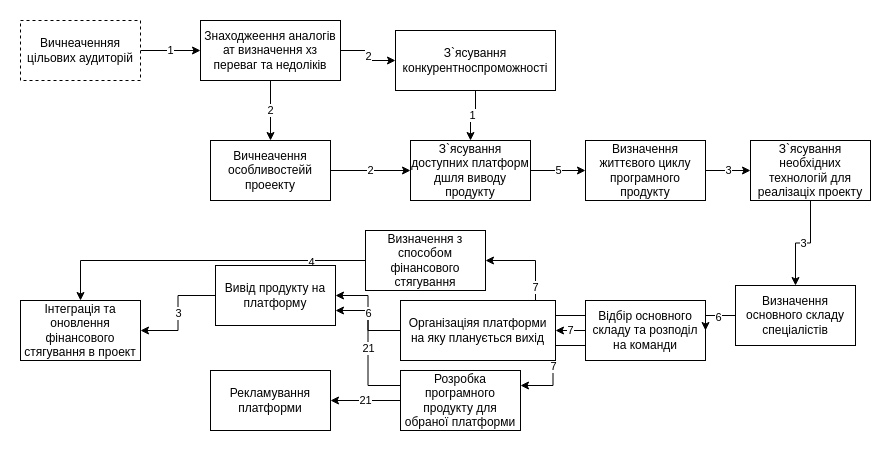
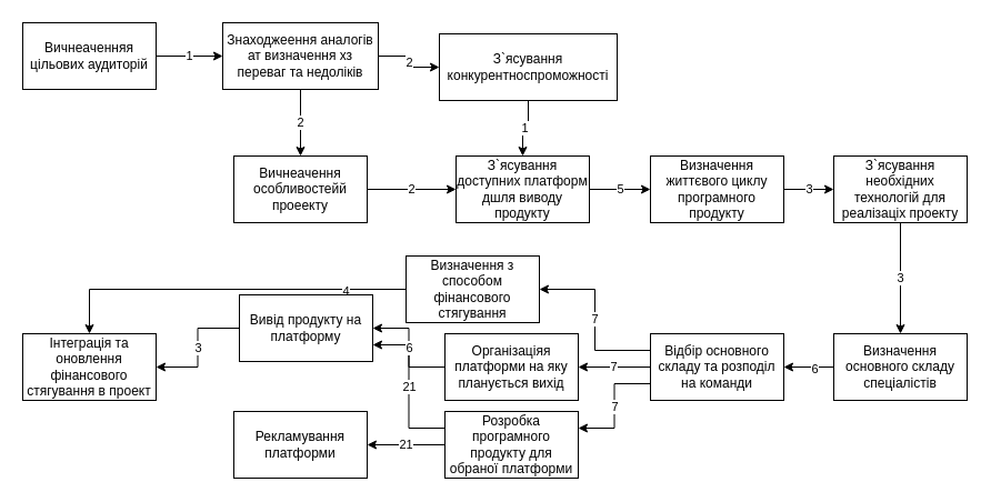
  <mxCell id="0" />
  <mxCell id="1" parent="0" />
  <mxCell id="2" value="1" style="edgeStyle=orthogonalEdgeStyle;rounded=0;orthogonalLoop=1;jettySize=auto;html=1;exitX=1;exitY=0.5;exitDx=0;exitDy=0;entryX=0;entryY=0.5;entryDx=0;entryDy=0;" edge="1" parent="1" source="4" target="6"><mxGeometry relative="1" as="geometry" /></mxCell>
  <mxCell id="3" value="2" style="edgeStyle=orthogonalEdgeStyle;rounded=0;orthogonalLoop=1;jettySize=auto;html=1;exitX=0.5;exitY=1;exitDx=0;exitDy=0;entryX=0.5;entryY=0;entryDx=0;entryDy=0;" edge="1" parent="1" source="6" target="10"><mxGeometry relative="1" as="geometry" /></mxCell>
- <mxCell id="4" value="Вичнеаченняя цільових аудиторій" style="rounded=0;whiteSpace=wrap;html=1;dashed=1;" vertex="1" parent="1"><mxGeometry y="20" width="120" height="60" as="geometry" x="20" /></mxCell>
+ <mxCell id="4" value="Вичнеаченняя цільових аудиторій" style="rounded=0;whiteSpace=wrap;html=1;" vertex="1" parent="1"><mxGeometry y="20" width="120" height="60" as="geometry" x="20" /></mxCell>
  <mxCell id="5" value="2" style="edgeStyle=orthogonalEdgeStyle;rounded=0;orthogonalLoop=1;jettySize=auto;html=1;exitX=1;exitY=0.5;exitDx=0;exitDy=0;entryX=0;entryY=0.5;entryDx=0;entryDy=0;" edge="1" parent="1" source="6" target="8"><mxGeometry relative="1" as="geometry" /></mxCell>
  <mxCell id="6" value="Знаходжеення аналогів ат визначення хз переваг та недоліків" style="rounded=0;whiteSpace=wrap;html=1;" vertex="1" parent="1"><mxGeometry x="200" y="20" width="140" height="60" as="geometry" /></mxCell>
  <mxCell id="7" value="1" style="edgeStyle=orthogonalEdgeStyle;rounded=0;orthogonalLoop=1;jettySize=auto;html=1;exitX=0.5;exitY=1;exitDx=0;exitDy=0;entryX=0.5;entryY=0;entryDx=0;entryDy=0;" edge="1" parent="1" source="8" target="12"><mxGeometry relative="1" as="geometry" /></mxCell>
  <mxCell id="8" value="З`ясування конкурентноспроможності" style="rounded=0;whiteSpace=wrap;html=1;" vertex="1" parent="1"><mxGeometry x="395" y="30" width="160" height="60" as="geometry" /></mxCell>
  <mxCell id="9" value="2" style="edgeStyle=orthogonalEdgeStyle;rounded=0;orthogonalLoop=1;jettySize=auto;html=1;exitX=1;exitY=0.5;exitDx=0;exitDy=0;entryX=0;entryY=0.5;entryDx=0;entryDy=0;" edge="1" parent="1" source="10" target="12"><mxGeometry relative="1" as="geometry" /></mxCell>
  <mxCell id="10" value="Вичнеачення особливостейй проеекту" style="rounded=0;whiteSpace=wrap;html=1;" vertex="1" parent="1"><mxGeometry x="210" y="140" width="120" height="60" as="geometry" /></mxCell>
  <mxCell id="11" value="5" style="edgeStyle=orthogonalEdgeStyle;rounded=0;orthogonalLoop=1;jettySize=auto;html=1;exitX=1;exitY=0.5;exitDx=0;exitDy=0;entryX=0;entryY=0.5;entryDx=0;entryDy=0;" edge="1" parent="1" source="12" target="14"><mxGeometry relative="1" as="geometry" /></mxCell>
  <mxCell id="12" value="З`ясування доступних платформ дшля виводу продукту" style="rounded=0;whiteSpace=wrap;html=1;" vertex="1" parent="1"><mxGeometry x="410" y="140" width="120" height="60" as="geometry" /></mxCell>
  <mxCell id="13" value="3" style="edgeStyle=orthogonalEdgeStyle;rounded=0;orthogonalLoop=1;jettySize=auto;html=1;exitX=1;exitY=0.5;exitDx=0;exitDy=0;entryX=0;entryY=0.5;entryDx=0;entryDy=0;" edge="1" parent="1" source="14" target="16"><mxGeometry relative="1" as="geometry" /></mxCell>
  <mxCell id="14" value="Визначення життєвого циклу програмного продукту" style="rounded=0;whiteSpace=wrap;html=1;fontStyle=0" vertex="1" parent="1"><mxGeometry x="585" y="140" width="120" height="60" as="geometry" /></mxCell>
  <mxCell id="15" value="3" style="edgeStyle=orthogonalEdgeStyle;rounded=0;orthogonalLoop=1;jettySize=auto;html=1;exitX=0.5;exitY=1;exitDx=0;exitDy=0;entryX=0.5;entryY=0;entryDx=0;entryDy=0;" edge="1" parent="1" source="16" target="35"><mxGeometry relative="1" as="geometry" /></mxCell>
  <mxCell id="16" value="З`ясування необхідних технологій для реалізаціх проекту" style="rounded=0;whiteSpace=wrap;html=1;" vertex="1" parent="1"><mxGeometry x="750" y="140" width="120" height="60" as="geometry" /></mxCell>
  <mxCell id="17" value="7" style="edgeStyle=orthogonalEdgeStyle;rounded=0;orthogonalLoop=1;jettySize=auto;html=1;exitX=0;exitY=0.75;exitDx=0;exitDy=0;entryX=1;entryY=0.25;entryDx=0;entryDy=0;" edge="1" parent="1" source="20" target="23"><mxGeometry relative="1" as="geometry" /></mxCell>
  <mxCell id="18" value="7" style="edgeStyle=orthogonalEdgeStyle;rounded=0;orthogonalLoop=1;jettySize=auto;html=1;exitX=0;exitY=0.5;exitDx=0;exitDy=0;entryX=1;entryY=0.5;entryDx=0;entryDy=0;" edge="1" parent="1" source="20" target="25"><mxGeometry relative="1" as="geometry" /></mxCell>
  <mxCell id="19" value="7" style="edgeStyle=orthogonalEdgeStyle;rounded=0;orthogonalLoop=1;jettySize=auto;html=1;exitX=0;exitY=0.25;exitDx=0;exitDy=0;entryX=1;entryY=0.5;entryDx=0;entryDy=0;" edge="1" parent="1" source="20" target="28"><mxGeometry relative="1" as="geometry" /></mxCell>
  <mxCell id="20" value="Відбір основного складу та розподіл на команди" style="rounded=0;whiteSpace=wrap;html=1;" vertex="1" parent="1"><mxGeometry x="585" y="300" width="120" height="60" as="geometry" /></mxCell>
  <mxCell id="21" value="21" style="edgeStyle=orthogonalEdgeStyle;rounded=0;orthogonalLoop=1;jettySize=auto;html=1;exitX=0;exitY=0.5;exitDx=0;exitDy=0;entryX=1;entryY=0.5;entryDx=0;entryDy=0;" edge="1" parent="1" source="23" target="31"><mxGeometry relative="1" as="geometry" /></mxCell>
  <mxCell id="22" value="21" style="edgeStyle=orthogonalEdgeStyle;rounded=0;orthogonalLoop=1;jettySize=auto;html=1;exitX=0;exitY=0.25;exitDx=0;exitDy=0;entryX=1;entryY=0.75;entryDx=0;entryDy=0;" edge="1" parent="1" source="23" target="30"><mxGeometry relative="1" as="geometry" /></mxCell>
  <mxCell id="23" value="Розробка програмного продукту для обраної платформи" style="rounded=0;whiteSpace=wrap;html=1;" vertex="1" parent="1"><mxGeometry x="400" y="370" width="120" height="60" as="geometry" /></mxCell>
  <mxCell id="24" value="6" style="edgeStyle=orthogonalEdgeStyle;rounded=0;orthogonalLoop=1;jettySize=auto;html=1;exitX=0;exitY=0.5;exitDx=0;exitDy=0;entryX=1;entryY=0.5;entryDx=0;entryDy=0;" edge="1" parent="1" source="25" target="30"><mxGeometry relative="1" as="geometry" /></mxCell>
- <mxCell id="25" value="Організаціяя платформи на яку планується вихід" style="rounded=0;whiteSpace=wrap;html=1;" vertex="1" parent="1"><mxGeometry x="400" y="300" width="155" height="60" as="geometry" /></mxCell>
+ <mxCell id="25" value="Організаціяя платформи на яку планується вихід" style="rounded=0;whiteSpace=wrap;html=1;" vertex="1" parent="1"><mxGeometry x="400" y="300" width="120" height="60" as="geometry" /></mxCell>
  <mxCell id="26" style="edgeStyle=orthogonalEdgeStyle;rounded=0;orthogonalLoop=1;jettySize=auto;html=1;exitX=0;exitY=0.5;exitDx=0;exitDy=0;entryX=0.5;entryY=0;entryDx=0;entryDy=0;" edge="1" parent="1" source="28" target="32"><mxGeometry relative="1" as="geometry" /></mxCell>
  <mxCell id="27" value="4" style="edgeLabel;html=1;align=center;verticalAlign=middle;resizable=0;points=[];" vertex="1" connectable="0" parent="26"><mxGeometry x="-0.661" y="1" relative="1" as="geometry"><mxPoint as="offset" /></mxGeometry></mxCell>
  <mxCell id="28" value="Визначення з способом фінансового стягування" style="rounded=0;whiteSpace=wrap;html=1;" vertex="1" parent="1"><mxGeometry x="365" y="230" width="120" height="60" as="geometry" /></mxCell>
  <mxCell id="29" value="3" style="edgeStyle=orthogonalEdgeStyle;rounded=0;orthogonalLoop=1;jettySize=auto;html=1;exitX=0;exitY=0.5;exitDx=0;exitDy=0;entryX=1;entryY=0.5;entryDx=0;entryDy=0;" edge="1" parent="1" source="30" target="32"><mxGeometry relative="1" as="geometry" /></mxCell>
  <mxCell id="30" value="Вивід продукту на платформу" style="rounded=0;whiteSpace=wrap;html=1;" vertex="1" parent="1"><mxGeometry x="215" y="265" width="120" height="60" as="geometry" /></mxCell>
  <mxCell id="31" value="Рекламування платформи" style="rounded=0;whiteSpace=wrap;html=1;" vertex="1" parent="1"><mxGeometry x="210" y="370" width="120" height="60" as="geometry" /></mxCell>
  <mxCell id="32" value="Інтеграція та оновлення фінансового стягування в проект" style="rounded=0;whiteSpace=wrap;html=1;" vertex="1" parent="1"><mxGeometry y="300" width="120" height="60" as="geometry" x="20" /></mxCell>
  <mxCell id="33" style="edgeStyle=orthogonalEdgeStyle;rounded=0;orthogonalLoop=1;jettySize=auto;html=1;exitX=0;exitY=0.5;exitDx=0;exitDy=0;entryX=1;entryY=0.5;entryDx=0;entryDy=0;" edge="1" parent="1" source="35" target="20"><mxGeometry relative="1" as="geometry" /></mxCell>
  <mxCell id="34" value="6" style="edgeLabel;html=1;align=center;verticalAlign=middle;resizable=0;points=[];" vertex="1" connectable="0" parent="33"><mxGeometry x="-0.191" y="1" relative="1" as="geometry"><mxPoint as="offset" /></mxGeometry></mxCell>
- <mxCell id="35" value="Визначення основного складу спеціалістів" style="rounded=0;whiteSpace=wrap;html=1;" vertex="1" parent="1"><mxGeometry x="735" y="285" width="120" height="60" as="geometry" /></mxCell>
+ <mxCell id="35" value="Визначення основного складу спеціалістів" style="rounded=0;whiteSpace=wrap;html=1;" vertex="1" parent="1"><mxGeometry x="750" y="300" width="120" height="60" as="geometry" /></mxCell>
